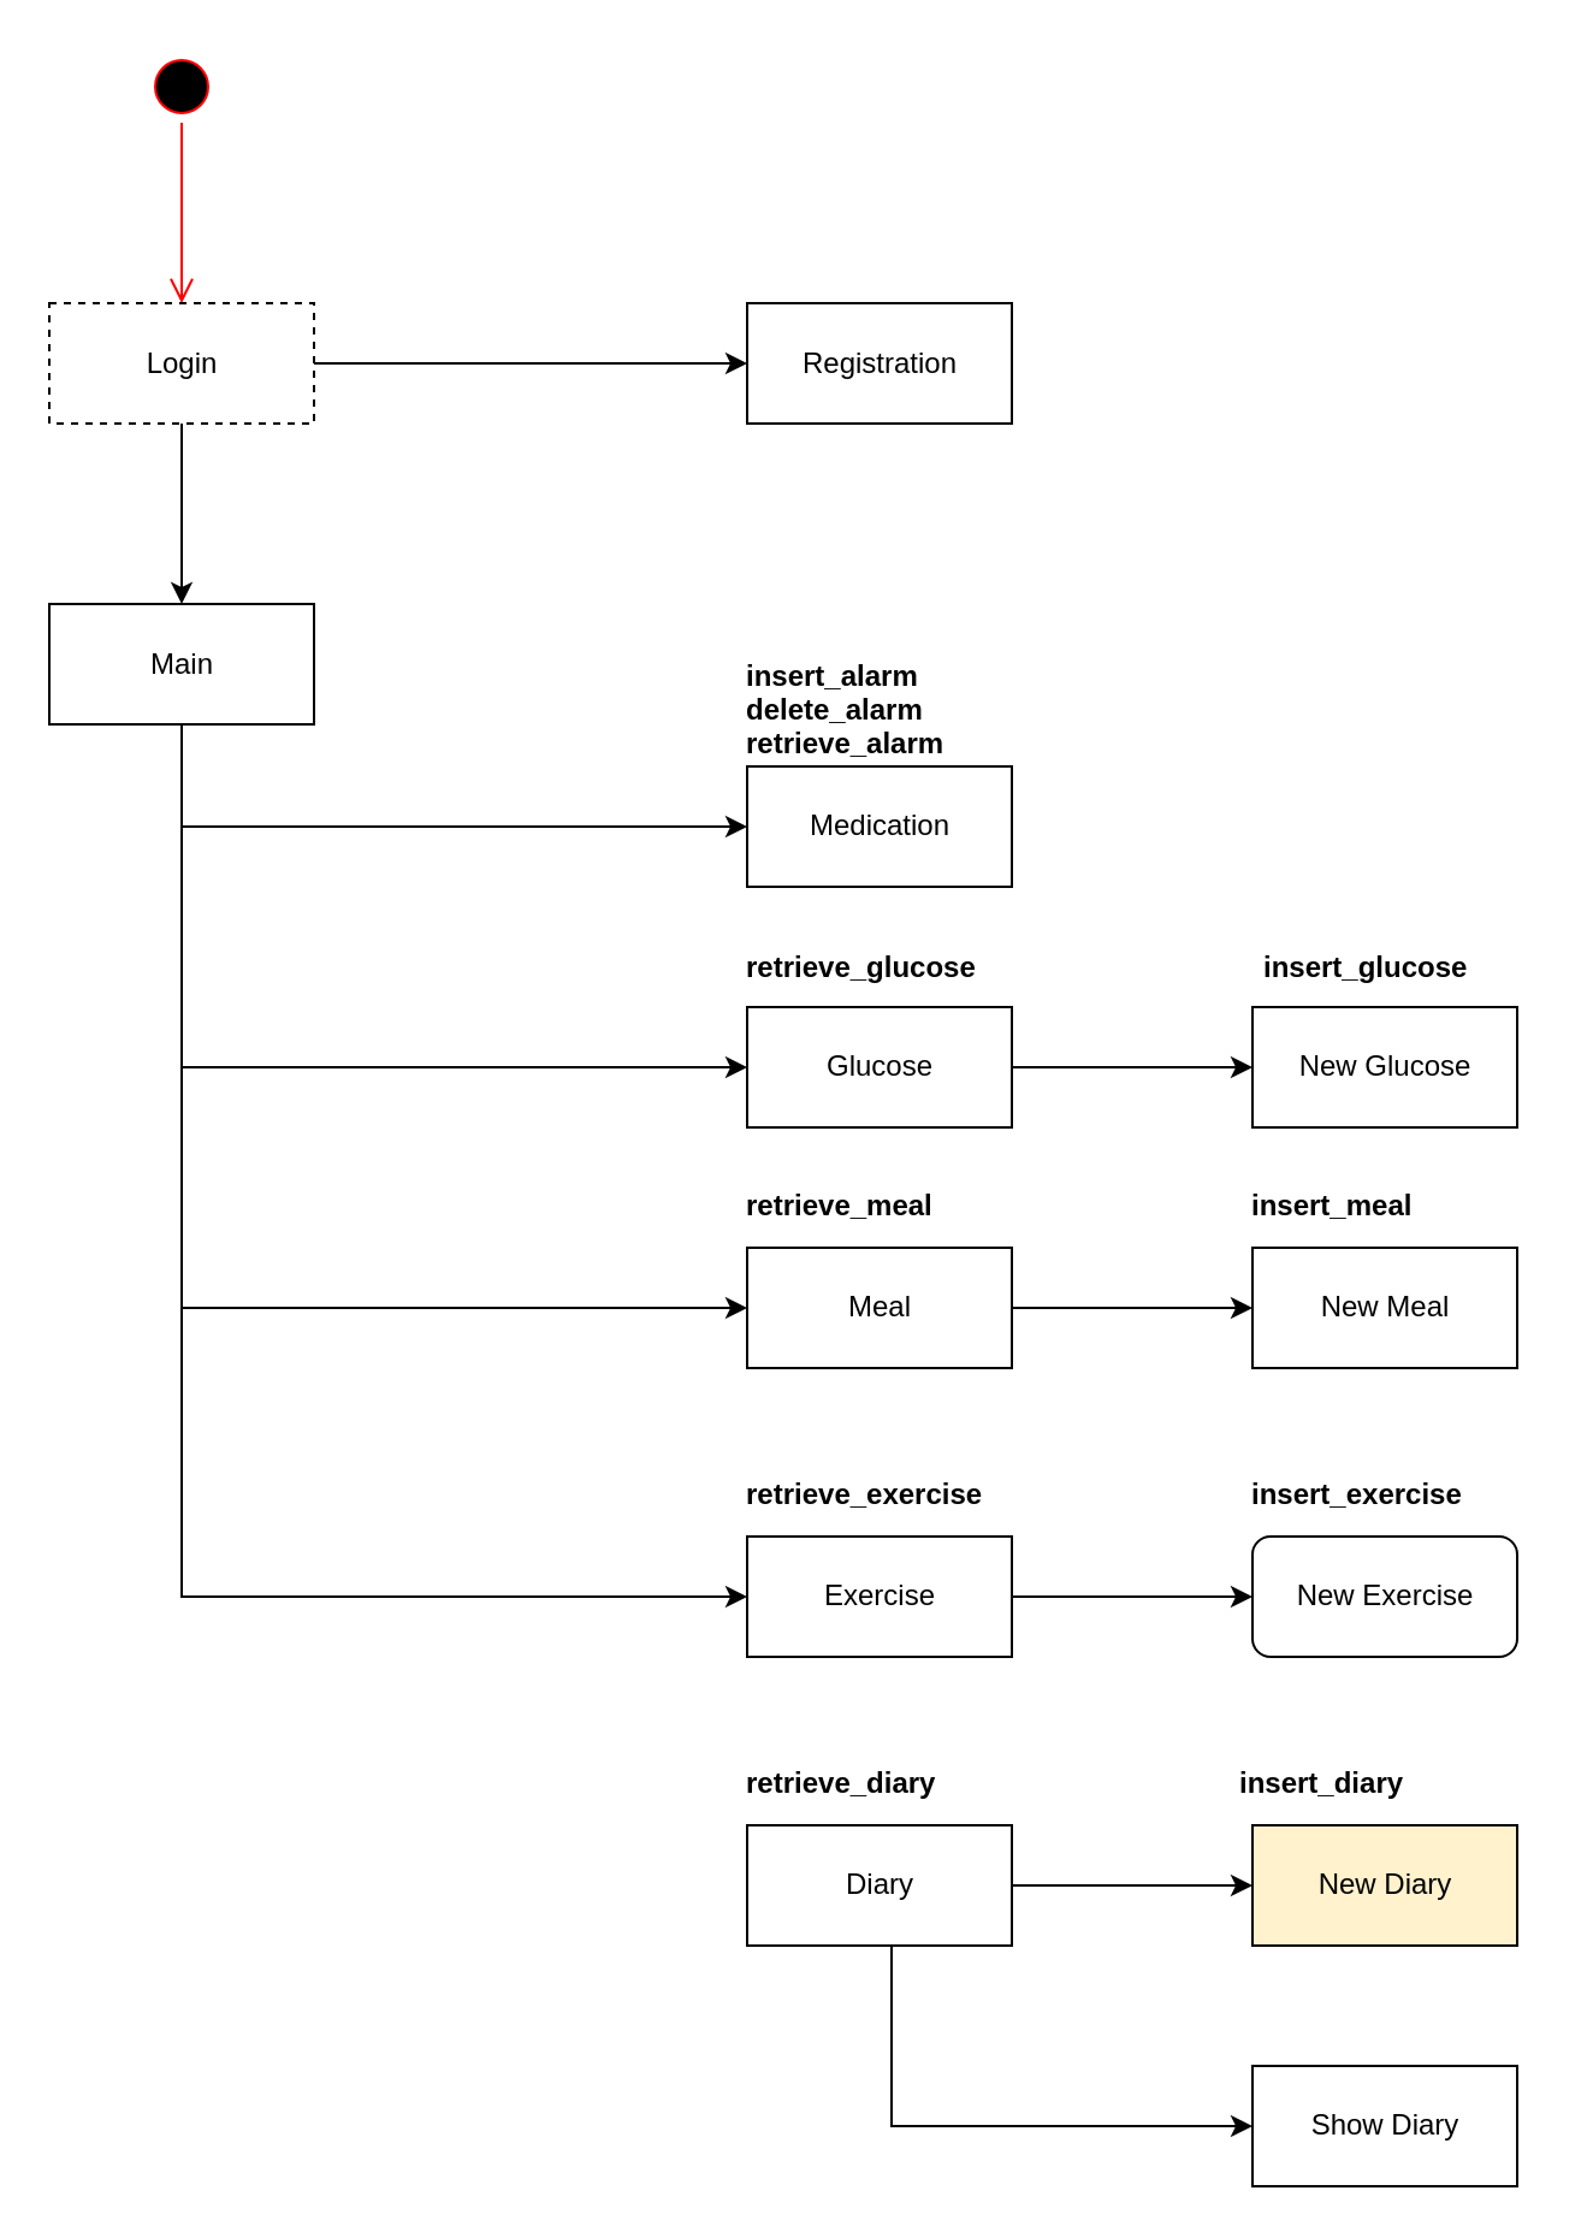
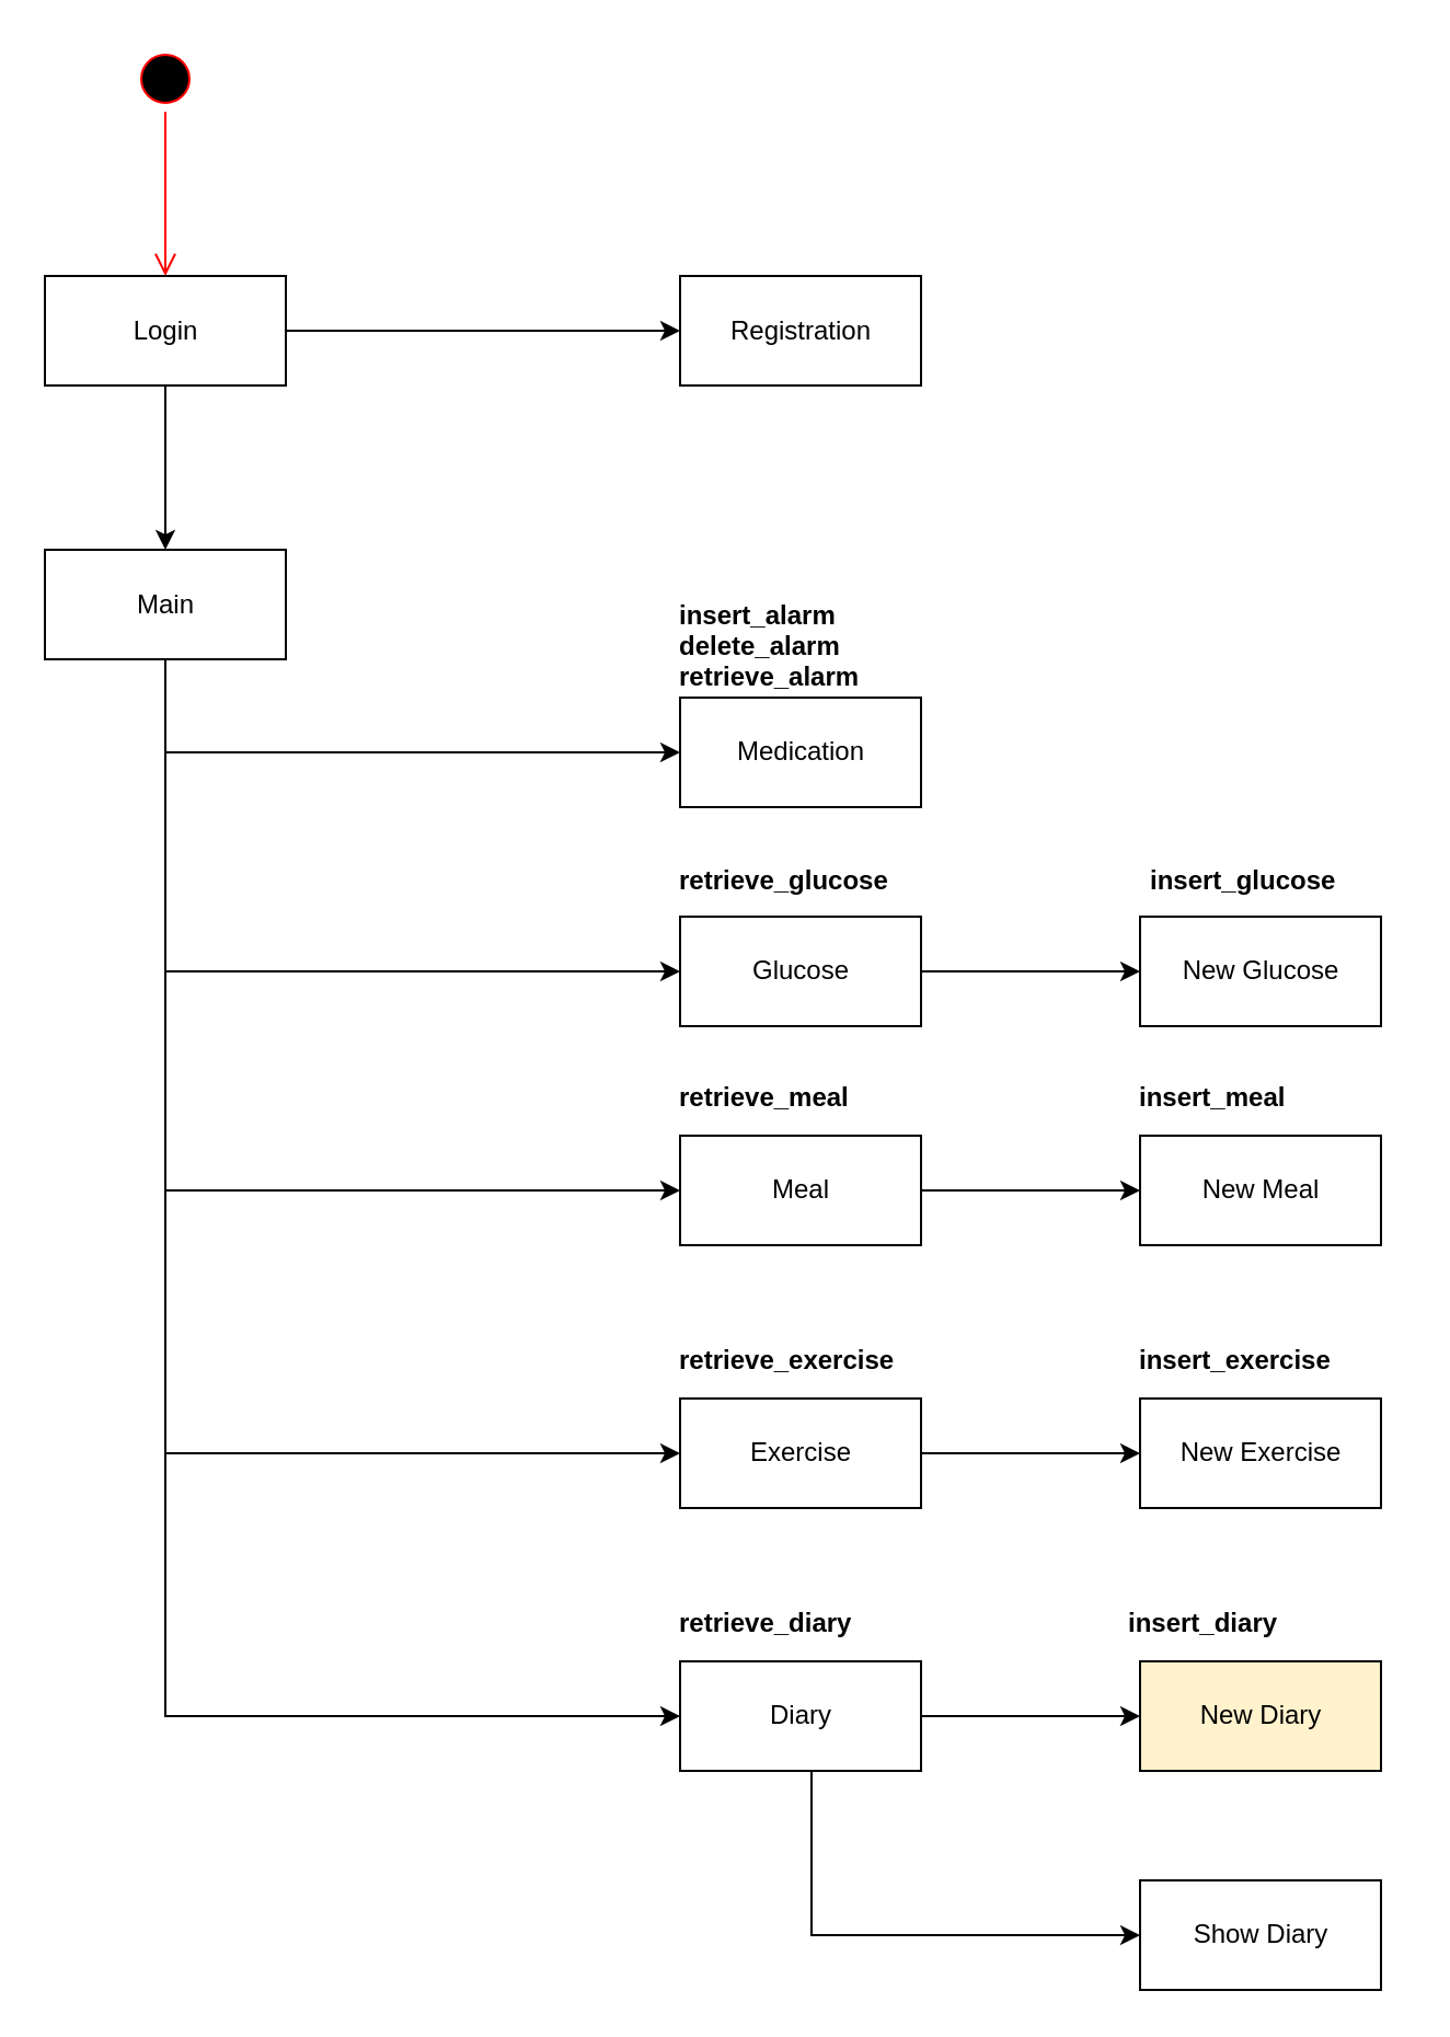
  <mxCell id="0" />
  <mxCell id="1" parent="0" />
  <mxCell id="2" value="" style="ellipse;html=1;shape=startState;fillColor=#000000;strokeColor=#ff0000;" vertex="1" parent="1"><mxGeometry x="60" y="20.5" width="30" height="30" as="geometry" /></mxCell>
  <mxCell id="3" value="" style="edgeStyle=orthogonalEdgeStyle;html=1;verticalAlign=bottom;endArrow=open;endSize=8;strokeColor=#ff0000;entryX=0.5;entryY=0;entryDx=0;entryDy=0;" edge="1" source="2" parent="1" target="6"><mxGeometry relative="1" as="geometry"><mxPoint x="75" y="110.5" as="targetPoint" /></mxGeometry></mxCell>
  <mxCell id="4" style="edgeStyle=orthogonalEdgeStyle;rounded=0;orthogonalLoop=1;jettySize=auto;html=1;" edge="1" parent="1" source="6" target="7"><mxGeometry relative="1" as="geometry" /></mxCell>
  <mxCell id="5" style="edgeStyle=orthogonalEdgeStyle;rounded=0;orthogonalLoop=1;jettySize=auto;html=1;" edge="1" parent="1" source="6" target="13"><mxGeometry relative="1" as="geometry" /></mxCell>
- <mxCell id="6" value="&lt;div&gt;Login&lt;/div&gt;" style="html=1;dashed=1;" vertex="1" parent="1"><mxGeometry x="20" y="125.5" width="110" height="50" as="geometry" /></mxCell>
+ <mxCell id="6" value="&lt;div&gt;Login&lt;/div&gt;" style="html=1;" vertex="1" parent="1"><mxGeometry x="20" y="125.5" width="110" height="50" as="geometry" /></mxCell>
  <mxCell id="7" value="&lt;div&gt;Registration&lt;/div&gt;" style="html=1;" vertex="1" parent="1"><mxGeometry x="310" y="125.5" width="110" height="50" as="geometry" /></mxCell>
  <mxCell id="8" style="edgeStyle=orthogonalEdgeStyle;rounded=0;orthogonalLoop=1;jettySize=auto;html=1;" edge="1" parent="1" source="13" target="14"><mxGeometry relative="1" as="geometry"><Array as="points"><mxPoint x="75" y="343" /></Array></mxGeometry></mxCell>
+ <mxCell id="9" style="edgeStyle=orthogonalEdgeStyle;rounded=0;orthogonalLoop=1;jettySize=auto;html=1;entryX=0;entryY=0.5;entryDx=0;entryDy=0;" edge="1" parent="1" source="13" target="23"><mxGeometry relative="1" as="geometry"><Array as="points"><mxPoint x="75" y="783" /></Array></mxGeometry></mxCell>
  <mxCell id="10" style="edgeStyle=orthogonalEdgeStyle;rounded=0;orthogonalLoop=1;jettySize=auto;html=1;entryX=0;entryY=0.5;entryDx=0;entryDy=0;" edge="1" parent="1" source="13" target="16"><mxGeometry relative="1" as="geometry"><Array as="points"><mxPoint x="75" y="443" /></Array></mxGeometry></mxCell>
  <mxCell id="11" style="edgeStyle=orthogonalEdgeStyle;rounded=0;orthogonalLoop=1;jettySize=auto;html=1;entryX=0;entryY=0.5;entryDx=0;entryDy=0;" edge="1" parent="1" source="13" target="20"><mxGeometry relative="1" as="geometry"><Array as="points"><mxPoint x="75" y="663" /></Array></mxGeometry></mxCell>
  <mxCell id="12" style="edgeStyle=orthogonalEdgeStyle;rounded=0;orthogonalLoop=1;jettySize=auto;html=1;entryX=0;entryY=0.5;entryDx=0;entryDy=0;" edge="1" parent="1" source="13" target="18"><mxGeometry relative="1" as="geometry"><Array as="points"><mxPoint x="75" y="543" /></Array></mxGeometry></mxCell>
  <mxCell id="13" value="Main" style="html=1;" vertex="1" parent="1"><mxGeometry x="20" y="250.5" width="110" height="50" as="geometry" /></mxCell>
  <mxCell id="14" value="&lt;div&gt;Medication&lt;/div&gt;" style="html=1;" vertex="1" parent="1"><mxGeometry x="310" y="318" width="110" height="50" as="geometry" /></mxCell>
  <mxCell id="15" style="edgeStyle=orthogonalEdgeStyle;rounded=0;orthogonalLoop=1;jettySize=auto;html=1;entryX=0;entryY=0.5;entryDx=0;entryDy=0;" edge="1" parent="1" source="16" target="25"><mxGeometry relative="1" as="geometry" /></mxCell>
  <mxCell id="16" value="&lt;div&gt;Glucose&lt;br&gt;&lt;/div&gt;" style="html=1;" vertex="1" parent="1"><mxGeometry x="310" y="418" width="110" height="50" as="geometry" /></mxCell>
  <mxCell id="17" style="edgeStyle=orthogonalEdgeStyle;rounded=0;orthogonalLoop=1;jettySize=auto;html=1;entryX=0;entryY=0.5;entryDx=0;entryDy=0;" edge="1" parent="1" source="18" target="26"><mxGeometry relative="1" as="geometry" /></mxCell>
  <mxCell id="18" value="Meal" style="html=1;" vertex="1" parent="1"><mxGeometry x="310" y="518" width="110" height="50" as="geometry" /></mxCell>
  <mxCell id="19" style="edgeStyle=orthogonalEdgeStyle;rounded=0;orthogonalLoop=1;jettySize=auto;html=1;entryX=0;entryY=0.5;entryDx=0;entryDy=0;" edge="1" parent="1" source="20" target="27"><mxGeometry relative="1" as="geometry" /></mxCell>
  <mxCell id="20" value="Exercise" style="html=1;" vertex="1" parent="1"><mxGeometry x="310" y="638" width="110" height="50" as="geometry" /></mxCell>
  <mxCell id="21" style="edgeStyle=orthogonalEdgeStyle;rounded=0;orthogonalLoop=1;jettySize=auto;html=1;entryX=0;entryY=0.5;entryDx=0;entryDy=0;" edge="1" parent="1" source="23" target="28"><mxGeometry relative="1" as="geometry" /></mxCell>
  <mxCell id="22" style="edgeStyle=orthogonalEdgeStyle;rounded=0;orthogonalLoop=1;jettySize=auto;html=1;entryX=0;entryY=0.5;entryDx=0;entryDy=0;" edge="1" parent="1" source="23" target="24"><mxGeometry relative="1" as="geometry"><Array as="points"><mxPoint x="370" y="883" /></Array></mxGeometry></mxCell>
  <mxCell id="23" value="Diary" style="html=1;" vertex="1" parent="1"><mxGeometry x="310" y="758" width="110" height="50" as="geometry" /></mxCell>
  <mxCell id="24" value="&lt;div&gt;Show Diary&lt;/div&gt;" style="html=1;" vertex="1" parent="1"><mxGeometry x="520" y="858" width="110" height="50" as="geometry" /></mxCell>
  <mxCell id="25" value="New Glucose" style="html=1;" vertex="1" parent="1"><mxGeometry x="520" y="418" width="110" height="50" as="geometry" /></mxCell>
  <mxCell id="26" value="New Meal" style="html=1;" vertex="1" parent="1"><mxGeometry x="520" y="518" width="110" height="50" as="geometry" /></mxCell>
- <mxCell id="27" value="New Exercise" style="html=1;rounded=1;" vertex="1" parent="1"><mxGeometry x="520" y="638" width="110" height="50" as="geometry" /></mxCell>
+ <mxCell id="27" value="New Exercise" style="html=1;" vertex="1" parent="1"><mxGeometry x="520" y="638" width="110" height="50" as="geometry" /></mxCell>
  <mxCell id="28" value="New Diary" style="html=1;fillColor=#fff2cc;" vertex="1" parent="1"><mxGeometry x="520" y="758" width="110" height="50" as="geometry" /></mxCell>
  <mxCell id="29" value="insert_alarm&#10;delete_alarm&#10;retrieve_alarm&#10;" style="text;align=left;fontStyle=1;verticalAlign=top;spacingLeft=3;spacingRight=3;strokeColor=none;rotatable=0;points=[[0,0.5],[1,0.5]];portConstraint=eastwest;" vertex="1" parent="1"><mxGeometry x="305" y="267" width="120" height="51" as="geometry" /></mxCell>
  <mxCell id="30" value="retrieve_glucose" style="text;align=left;fontStyle=1;verticalAlign=top;spacingLeft=3;spacingRight=3;strokeColor=none;rotatable=0;points=[[0,0.5],[1,0.5]];portConstraint=eastwest;" vertex="1" parent="1"><mxGeometry x="305" y="388" width="120" height="31" as="geometry" /></mxCell>
  <mxCell id="31" value="insert_glucose" style="text;align=left;fontStyle=1;verticalAlign=top;spacingLeft=3;spacingRight=3;strokeColor=none;rotatable=0;points=[[0,0.5],[1,0.5]];portConstraint=eastwest;" vertex="1" parent="1"><mxGeometry x="520" y="388" width="120" height="31" as="geometry" /></mxCell>
  <mxCell id="32" value="retrieve_meal" style="text;align=left;fontStyle=1;verticalAlign=top;spacingLeft=3;spacingRight=3;strokeColor=none;rotatable=0;points=[[0,0.5],[1,0.5]];portConstraint=eastwest;" vertex="1" parent="1"><mxGeometry x="305" y="487" width="120" height="31" as="geometry" /></mxCell>
  <mxCell id="33" value="insert_meal" style="text;align=left;fontStyle=1;verticalAlign=top;spacingLeft=3;spacingRight=3;strokeColor=none;rotatable=0;points=[[0,0.5],[1,0.5]];portConstraint=eastwest;" vertex="1" parent="1"><mxGeometry x="515" y="487" width="120" height="31" as="geometry" /></mxCell>
  <mxCell id="34" value="insert_exercise" style="text;align=left;fontStyle=1;verticalAlign=top;spacingLeft=3;spacingRight=3;strokeColor=none;rotatable=0;points=[[0,0.5],[1,0.5]];portConstraint=eastwest;" vertex="1" parent="1"><mxGeometry x="515" y="607" width="120" height="31" as="geometry" /></mxCell>
  <mxCell id="35" value="retrieve_exercise" style="text;align=left;fontStyle=1;verticalAlign=top;spacingLeft=3;spacingRight=3;strokeColor=none;rotatable=0;points=[[0,0.5],[1,0.5]];portConstraint=eastwest;" vertex="1" parent="1"><mxGeometry x="305" y="607" width="120" height="31" as="geometry" /></mxCell>
  <mxCell id="36" value="retrieve_diary" style="text;align=left;fontStyle=1;verticalAlign=top;spacingLeft=3;spacingRight=3;strokeColor=none;rotatable=0;points=[[0,0.5],[1,0.5]];portConstraint=eastwest;" vertex="1" parent="1"><mxGeometry x="305" y="727" width="120" height="31" as="geometry" /></mxCell>
  <mxCell id="37" value="insert_diary" style="text;align=left;fontStyle=1;verticalAlign=top;spacingLeft=3;spacingRight=3;strokeColor=none;rotatable=0;points=[[0,0.5],[1,0.5]];portConstraint=eastwest;" vertex="1" parent="1"><mxGeometry x="510" y="727" width="120" height="31" as="geometry" /></mxCell>
